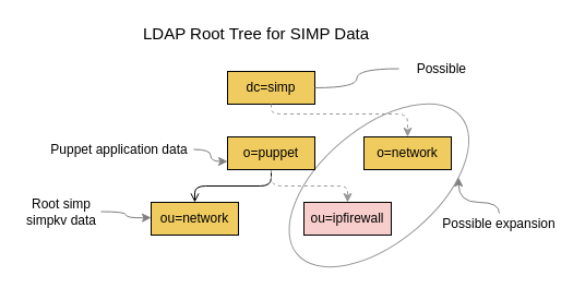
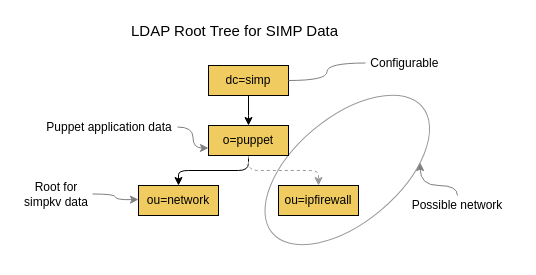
  <mxCell id="0" />
  <mxCell id="1" parent="0" />
  <mxCell id="2" value="" style="ellipse;whiteSpace=wrap;html=1;fillColor=none;strokeColor=#999999;rotation=-40;" vertex="1" parent="1"><mxGeometry x="248.77" y="116.94" width="196" height="104.96" as="geometry" /></mxCell>
+ <mxCell id="3" style="edgeStyle=orthogonalEdgeStyle;rounded=0;orthogonalLoop=1;jettySize=auto;html=1;exitDx=0;exitDy=0;noEdgeStyle=1;orthogonal=1;" parent="1" source="8" target="9" edge="1"><mxGeometry x="246.005" y="63" as="geometry"><Array as="points"><mxPoint x="248.005" y="85" /><mxPoint x="248.005" y="115" /></Array></mxGeometry></mxCell>
  <mxCell id="4" value="ou=network" style="whiteSpace=wrap;html=1;fillColor=#F0CC60;" parent="1" vertex="1"><mxGeometry x="138.005" y="185" width="80" height="30" as="geometry" /></mxCell>
- <mxCell id="5" style="edgeStyle=elbowEdgeStyle;orthogonalLoop=1;jettySize=auto;html=1;exitDx=0;exitDy=0;entryDx=0;entryDy=0;orthogonal=1;rounded=1;entryX=0.5;entryY=0;exitX=0.5;exitY=1;elbow=vertical;endArrow=open;" parent="1" source="9" target="4" edge="1"><mxGeometry as="geometry" /></mxCell>
- <mxCell id="6" value="ou=ipfirewall" style="whiteSpace=wrap;html=1;fillColor=#f8cecc;" parent="1" vertex="1"><mxGeometry x="278.005" y="185" width="80" height="30" as="geometry" /></mxCell>
+ <mxCell id="5" style="edgeStyle=elbowEdgeStyle;orthogonalLoop=1;jettySize=auto;html=1;exitDx=0;exitDy=0;entryDx=0;entryDy=0;orthogonal=1;rounded=1;entryX=0.5;entryY=0;exitX=0.5;exitY=1;elbow=vertical;" parent="1" source="9" target="4" edge="1"><mxGeometry as="geometry" /></mxCell>
+ <mxCell id="6" value="ou=ipfirewall" style="whiteSpace=wrap;html=1;fillColor=#F0CC60;" parent="1" vertex="1"><mxGeometry x="278.005" y="185" width="80" height="30" as="geometry" /></mxCell>
  <mxCell id="7" style="edgeStyle=elbowEdgeStyle;rounded=1;orthogonalLoop=1;jettySize=auto;html=1;exitDx=0;exitDy=0;orthogonal=1;strokeColor=#999999;dashed=1;entryX=0.5;entryY=0;entryDx=0;entryDy=0;exitX=0.5;exitY=1;elbow=vertical;" parent="1" source="9" target="6" edge="1"><mxGeometry as="geometry"><mxPoint x="-489.62" y="143" as="sourcePoint" /><mxPoint x="410.88" y="174" as="targetPoint" /></mxGeometry></mxCell>
  <mxCell id="8" value="dc=simp" style="whiteSpace=wrap;html=1;fillColor=#F0CC60;" parent="1" vertex="1"><mxGeometry x="208.005" y="65" width="80" height="30" as="geometry" /></mxCell>
  <mxCell id="9" value="o=puppet" style="whiteSpace=wrap;html=1;fillColor=#F0CC60;" parent="1" vertex="1"><mxGeometry x="208.005" y="125" width="80" height="30" as="geometry" /></mxCell>
  <mxCell id="10" value="&lt;font style=&quot;font-size: 15px&quot;&gt;LDAP Root Tree for SIMP Data&lt;/font&gt;" style="text;html=1;strokeColor=none;fillColor=none;align=center;verticalAlign=middle;whiteSpace=wrap;rounded=0;autosize=1;" parent="1" vertex="1"><mxGeometry x="85" y="20" width="299" height="20" as="geometry" /></mxCell>
- <mxCell id="11" value="Possible&amp;nbsp;" style="text;html=1;strokeColor=none;fillColor=none;align=center;verticalAlign=middle;whiteSpace=wrap;rounded=0;autosize=1;" parent="1" vertex="1"><mxGeometry x="365" y="53" width="82" height="19" as="geometry" /></mxCell>
+ <mxCell id="11" value="Configurable&amp;nbsp;" style="text;html=1;strokeColor=none;fillColor=none;align=center;verticalAlign=middle;whiteSpace=wrap;rounded=0;autosize=1;" parent="1" vertex="1"><mxGeometry x="365" y="53" width="82" height="19" as="geometry" /></mxCell>
  <mxCell id="12" value="" style="endArrow=none;html=1;entryX=1;entryY=0.5;entryDx=0;entryDy=0;strokeColor=#808080;edgeStyle=orthogonalEdgeStyle;curved=1;exitX=0;exitY=0.5;exitDx=0;exitDy=0;" parent="1" source="11" target="8" edge="1"><mxGeometry width="50" height="50" relative="1" as="geometry"><mxPoint x="395" y="97" as="sourcePoint" /><mxPoint x="306" y="92" as="targetPoint" /></mxGeometry></mxCell>
- <mxCell id="13" value="Puppet application data" style="text;html=1;strokeColor=none;fillColor=none;align=center;verticalAlign=middle;whiteSpace=wrap;rounded=0;autosize=1;" parent="1" vertex="1"><mxGeometry x="41" y="127" width="136" height="19" as="geometry" /></mxCell>
- <mxCell id="14" value="Root simp simpkv data" style="text;html=1;strokeColor=none;fillColor=none;align=center;verticalAlign=middle;whiteSpace=wrap;rounded=0;autosize=1;" parent="1" vertex="1"><mxGeometry x="20" y="174" width="72" height="39" as="geometry" /></mxCell>
+ <mxCell id="13" value="Puppet application data" style="text;html=1;strokeColor=none;fillColor=none;align=center;verticalAlign=middle;whiteSpace=wrap;rounded=0;autosize=1;" parent="1" vertex="1"><mxGeometry x="41" y="117" width="136" height="19" as="geometry" /></mxCell>
+ <mxCell id="14" value="Root for simpkv data" style="text;html=1;strokeColor=none;fillColor=none;align=center;verticalAlign=middle;whiteSpace=wrap;rounded=0;autosize=1;" parent="1" vertex="1"><mxGeometry x="20" y="174" width="72" height="39" as="geometry" /></mxCell>
  <mxCell id="15" value="" style="endArrow=classic;html=1;entryX=0;entryY=0.75;entryDx=0;entryDy=0;strokeColor=#808080;edgeStyle=orthogonalEdgeStyle;curved=1;exitX=1;exitY=0.5;exitDx=0;exitDy=0;" parent="1" source="13" target="9" edge="1"><mxGeometry width="50" height="50" relative="1" as="geometry"><mxPoint x="393" y="136" as="sourcePoint" /><mxPoint x="316.005" y="153.5" as="targetPoint" /></mxGeometry></mxCell>
  <mxCell id="16" value="" style="curved=1;endArrow=classic;html=1;strokeColor=#808080;exitX=1;exitY=0.5;exitDx=0;exitDy=0;edgeStyle=orthogonalEdgeStyle;" parent="1" source="14" edge="1"><mxGeometry width="50" height="50" relative="1" as="geometry"><mxPoint x="32" y="256" as="sourcePoint" /><mxPoint x="138" y="199" as="targetPoint" /></mxGeometry></mxCell>
- <mxCell id="17" value="&lt;div align=&quot;left&quot;&gt;Possible expansion&lt;br&gt;&lt;/div&gt;" style="text;html=1;strokeColor=none;fillColor=none;align=center;verticalAlign=middle;whiteSpace=wrap;rounded=0;autosize=1;" parent="1" vertex="1"><mxGeometry x="400" y="195" width="114" height="19" as="geometry" /></mxCell>
+ <mxCell id="17" value="&lt;div align=&quot;left&quot;&gt;Possible network&lt;br&gt;&lt;/div&gt;" style="text;html=1;strokeColor=none;fillColor=none;align=center;verticalAlign=middle;whiteSpace=wrap;rounded=0;autosize=1;" parent="1" vertex="1"><mxGeometry x="400" y="195" width="114" height="19" as="geometry" /></mxCell>
  <mxCell id="18" value="" style="endArrow=classic;html=1;strokeColor=#808080;edgeStyle=orthogonalEdgeStyle;curved=1;entryX=0.809;entryY=0.893;entryDx=0;entryDy=0;entryPerimeter=0;" parent="1" source="17" target="2" edge="1"><mxGeometry width="50" height="50" relative="1" as="geometry"><mxPoint x="460" y="192" as="sourcePoint" /><mxPoint x="362.005" y="205.5" as="targetPoint" /></mxGeometry></mxCell>
- <mxCell id="19" value="" style="endArrow=classic;html=1;dashed=1;strokeColor=#999999;exitX=0.5;exitY=1;exitDx=0;exitDy=0;edgeStyle=elbowEdgeStyle;elbow=vertical;entryX=0.5;entryY=0;entryDx=0;entryDy=0;" edge="1" parent="1" source="8" target="20"><mxGeometry width="50" height="50" relative="1" as="geometry"><mxPoint x="432" y="323" as="sourcePoint" /><mxPoint x="453" y="101" as="targetPoint" /><Array as="points"><mxPoint x="350" y="104" /></Array></mxGeometry></mxCell>
- <mxCell id="20" value="o=network" style="whiteSpace=wrap;html=1;fillColor=#F0CC60;" vertex="1" parent="1"><mxGeometry x="332.995" y="125" width="80" height="30" as="geometry" /></mxCell>
